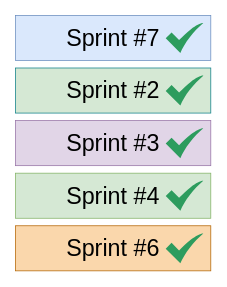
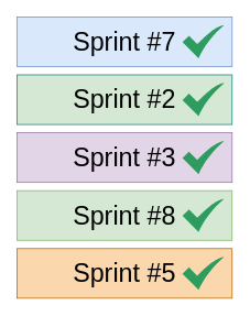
  <mxCell id="0" />
  <mxCell id="1" parent="0" />
  <mxCell id="2" value="Sprint #7" style="rounded=0;whiteSpace=wrap;html=1;fontSize=31;fillColor=#dae8fc;strokeColor=#6c8ebf;" vertex="1" parent="1"><mxGeometry x="20" y="20" width="260" height="60" as="geometry" /></mxCell>
  <mxCell id="3" value="" style="sketch=0;html=1;aspect=fixed;strokeColor=none;shadow=0;align=center;verticalAlign=top;fillColor=#2D9C5E;shape=mxgraph.gcp2.check" vertex="1" parent="1"><mxGeometry x="220" y="30" width="50" height="40" as="geometry" /></mxCell>
  <mxCell id="4" value="Sprint #2" style="rounded=0;whiteSpace=wrap;html=1;fontSize=31;fillColor=#d5e8d4;strokeColor=#0e8088;" vertex="1" parent="1"><mxGeometry x="20" y="90" width="260" height="60" as="geometry" /></mxCell>
  <mxCell id="5" value="" style="sketch=0;html=1;aspect=fixed;strokeColor=none;shadow=0;align=center;verticalAlign=top;fillColor=#2D9C5E;shape=mxgraph.gcp2.check" vertex="1" parent="1"><mxGeometry x="220" y="100" width="50" height="40" as="geometry" /></mxCell>
  <mxCell id="6" value="Sprint #3" style="rounded=0;whiteSpace=wrap;html=1;fontSize=31;fillColor=#e1d5e7;strokeColor=#9673a6;" vertex="1" parent="1"><mxGeometry x="20" y="160" width="260" height="60" as="geometry" /></mxCell>
  <mxCell id="7" value="" style="sketch=0;html=1;aspect=fixed;strokeColor=none;shadow=0;align=center;verticalAlign=top;fillColor=#2D9C5E;shape=mxgraph.gcp2.check" vertex="1" parent="1"><mxGeometry x="220" y="170" width="50" height="40" as="geometry" /></mxCell>
- <mxCell id="8" value="Sprint #4" style="rounded=0;whiteSpace=wrap;html=1;fontSize=31;fillColor=#d5e8d4;strokeColor=#82b366;" vertex="1" parent="1"><mxGeometry x="20" y="230" width="260" height="60" as="geometry" /></mxCell>
+ <mxCell id="8" value="Sprint #8" style="rounded=0;whiteSpace=wrap;html=1;fontSize=31;fillColor=#d5e8d4;strokeColor=#82b366;" vertex="1" parent="1"><mxGeometry x="20" y="230" width="260" height="60" as="geometry" /></mxCell>
  <mxCell id="9" value="" style="sketch=0;html=1;aspect=fixed;strokeColor=none;shadow=0;align=center;verticalAlign=top;fillColor=#2D9C5E;shape=mxgraph.gcp2.check" vertex="1" parent="1"><mxGeometry x="220" y="240" width="50" height="40" as="geometry" /></mxCell>
- <mxCell id="10" value="Sprint #6" style="rounded=0;whiteSpace=wrap;html=1;fontSize=31;fillColor=#fad7ac;strokeColor=#b46504;" vertex="1" parent="1"><mxGeometry x="20" y="300" width="260" height="60" as="geometry" /></mxCell>
+ <mxCell id="10" value="Sprint #5" style="rounded=0;whiteSpace=wrap;html=1;fontSize=31;fillColor=#fad7ac;strokeColor=#b46504;" vertex="1" parent="1"><mxGeometry x="20" y="300" width="260" height="60" as="geometry" /></mxCell>
  <mxCell id="11" value="" style="sketch=0;html=1;aspect=fixed;strokeColor=none;shadow=0;align=center;verticalAlign=top;fillColor=#2D9C5E;shape=mxgraph.gcp2.check" vertex="1" parent="1"><mxGeometry x="220" y="310" width="50" height="40" as="geometry" /></mxCell>
